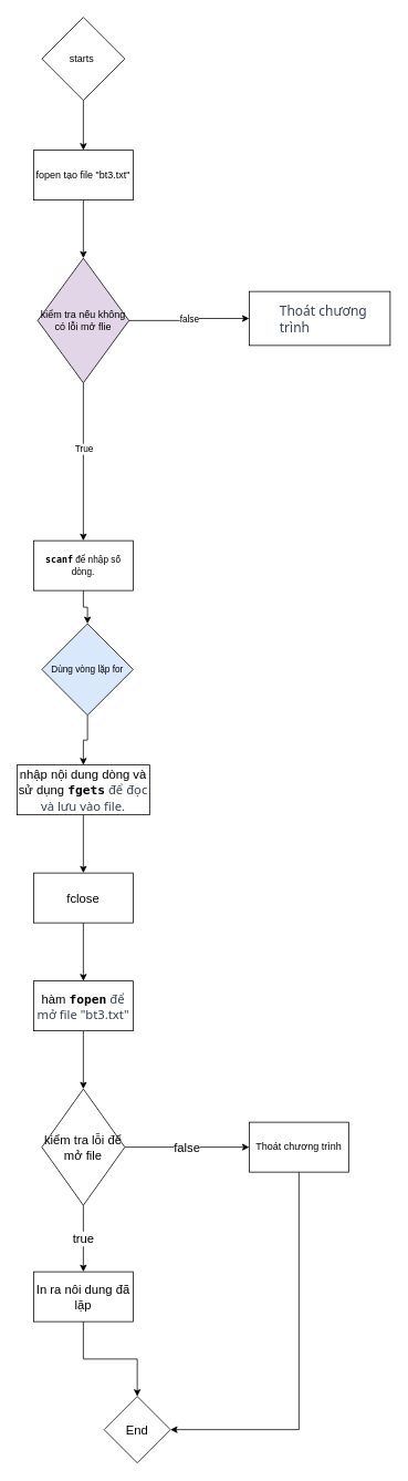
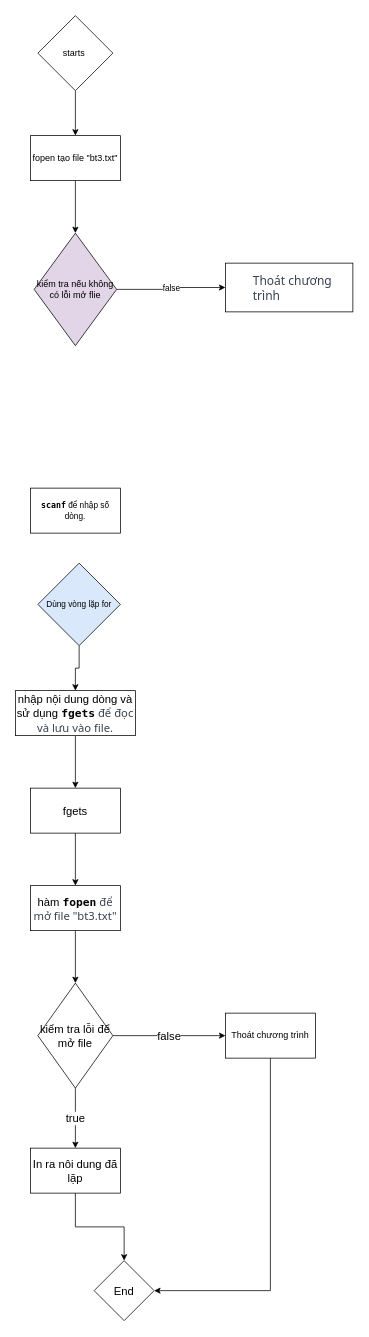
  <mxCell id="0" />
  <mxCell id="1" parent="0" />
  <mxCell id="2" style="edgeStyle=orthogonalEdgeStyle;rounded=0;orthogonalLoop=1;jettySize=auto;html=1;exitX=0.5;exitY=1;exitDx=0;exitDy=0;" edge="1" parent="1" source="3" target="5"><mxGeometry relative="1" as="geometry" /></mxCell>
  <mxCell id="3" value="starts&amp;nbsp;" style="rhombus;whiteSpace=wrap;html=1;" vertex="1" parent="1"><mxGeometry x="50" y="20" width="100" height="100" as="geometry" /></mxCell>
  <mxCell id="4" style="edgeStyle=orthogonalEdgeStyle;rounded=0;orthogonalLoop=1;jettySize=auto;html=1;exitX=0.5;exitY=1;exitDx=0;exitDy=0;entryX=0.5;entryY=0;entryDx=0;entryDy=0;" edge="1" parent="1" source="5" target="9"><mxGeometry relative="1" as="geometry" /></mxCell>
  <mxCell id="5" value="fopen tạo file &quot;bt3.txt&quot;" style="rounded=0;whiteSpace=wrap;html=1;" vertex="1" parent="1"><mxGeometry x="40" y="180" width="120" height="60" as="geometry" /></mxCell>
  <mxCell id="6" value="false" style="edgeStyle=orthogonalEdgeStyle;rounded=0;orthogonalLoop=1;jettySize=auto;html=1;exitX=1;exitY=0.5;exitDx=0;exitDy=0;" edge="1" parent="1" source="9" target="10"><mxGeometry relative="1" as="geometry" /></mxCell>
- <mxCell id="7" style="edgeStyle=orthogonalEdgeStyle;rounded=0;orthogonalLoop=1;jettySize=auto;html=1;entryX=0.5;entryY=0;entryDx=0;entryDy=0;" edge="1" parent="1" source="9" target="12"><mxGeometry relative="1" as="geometry" /></mxCell>
- <mxCell id="8" value="True" style="edgeLabel;html=1;align=center;verticalAlign=middle;resizable=0;points=[];" vertex="1" connectable="0" parent="7"><mxGeometry x="-0.168" relative="1" as="geometry"><mxPoint as="offset" /></mxGeometry></mxCell>
  <mxCell id="9" value="kiểm tra nếu không có lỗi mở flie" style="rhombus;whiteSpace=wrap;html=1;fillColor=#e1d5e7;" vertex="1" parent="1"><mxGeometry x="45" y="310" width="110" height="150" as="geometry" /></mxCell>
  <mxCell id="10" value="&lt;ul style=&quot;border: 0px solid rgb(217, 217, 227); box-sizing: border-box; --tw-border-spacing-x: 0; --tw-border-spacing-y: 0; --tw-translate-x: 0; --tw-translate-y: 0; --tw-rotate: 0; --tw-skew-x: 0; --tw-skew-y: 0; --tw-scale-x: 1; --tw-scale-y: 1; --tw-pan-x: ; --tw-pan-y: ; --tw-pinch-zoom: ; --tw-scroll-snap-strictness: proximity; --tw-gradient-from-position: ; --tw-gradient-via-position: ; --tw-gradient-to-position: ; --tw-ordinal: ; --tw-slashed-zero: ; --tw-numeric-figure: ; --tw-numeric-spacing: ; --tw-numeric-fraction: ; --tw-ring-inset: ; --tw-ring-offset-width: 0px; --tw-ring-offset-color: #fff; --tw-ring-color: rgba(69,89,164,0.5); --tw-ring-offset-shadow: 0 0 transparent; --tw-ring-shadow: 0 0 transparent; --tw-shadow: 0 0 transparent; --tw-shadow-colored: 0 0 transparent; --tw-blur: ; --tw-brightness: ; --tw-contrast: ; --tw-grayscale: ; --tw-hue-rotate: ; --tw-invert: ; --tw-saturate: ; --tw-sepia: ; --tw-drop-shadow: ; --tw-backdrop-blur: ; --tw-backdrop-brightness: ; --tw-backdrop-contrast: ; --tw-backdrop-grayscale: ; --tw-backdrop-hue-rotate: ; --tw-backdrop-invert: ; --tw-backdrop-opacity: ; --tw-backdrop-saturate: ; --tw-backdrop-sepia: ; list-style-position: initial; list-style-image: initial; margin: 0px 0px 0px 1rem; padding: 0px; display: flex; flex-direction: column; color: rgb(55, 65, 81); font-family: Söhne, ui-sans-serif, system-ui, -apple-system, &amp;quot;Segoe UI&amp;quot;, Roboto, Ubuntu, Cantarell, &amp;quot;Noto Sans&amp;quot;, sans-serif, &amp;quot;Helvetica Neue&amp;quot;, Arial, &amp;quot;Apple Color Emoji&amp;quot;, &amp;quot;Segoe UI Emoji&amp;quot;, &amp;quot;Segoe UI Symbol&amp;quot;, &amp;quot;Noto Color Emoji&amp;quot;; font-size: 16px; text-align: left;&quot;&gt;&lt;li style=&quot;border: 0px solid rgb(217, 217, 227); box-sizing: border-box; --tw-border-spacing-x: 0; --tw-border-spacing-y: 0; --tw-translate-x: 0; --tw-translate-y: 0; --tw-rotate: 0; --tw-skew-x: 0; --tw-skew-y: 0; --tw-scale-x: 1; --tw-scale-y: 1; --tw-pan-x: ; --tw-pan-y: ; --tw-pinch-zoom: ; --tw-scroll-snap-strictness: proximity; --tw-gradient-from-position: ; --tw-gradient-via-position: ; --tw-gradient-to-position: ; --tw-ordinal: ; --tw-slashed-zero: ; --tw-numeric-figure: ; --tw-numeric-spacing: ; --tw-numeric-fraction: ; --tw-ring-inset: ; --tw-ring-offset-width: 0px; --tw-ring-offset-color: #fff; --tw-ring-color: rgba(69,89,164,.5); --tw-ring-offset-shadow: 0 0 transparent; --tw-ring-shadow: 0 0 transparent; --tw-shadow: 0 0 transparent; --tw-shadow-colored: 0 0 transparent; --tw-blur: ; --tw-brightness: ; --tw-contrast: ; --tw-grayscale: ; --tw-hue-rotate: ; --tw-invert: ; --tw-saturate: ; --tw-sepia: ; --tw-drop-shadow: ; --tw-backdrop-blur: ; --tw-backdrop-brightness: ; --tw-backdrop-contrast: ; --tw-backdrop-grayscale: ; --tw-backdrop-hue-rotate: ; --tw-backdrop-invert: ; --tw-backdrop-opacity: ; --tw-backdrop-saturate: ; --tw-backdrop-sepia: ; margin: 0px; padding-left: 1.25rem; display: block; min-height: 28px;&quot;&gt;Thoát chương trình&lt;/li&gt;&lt;/ul&gt;" style="rounded=0;whiteSpace=wrap;html=1;" vertex="1" parent="1"><mxGeometry x="300" y="350" width="170" height="65" as="geometry" /></mxCell>
- <mxCell id="11" style="edgeStyle=orthogonalEdgeStyle;rounded=0;orthogonalLoop=1;jettySize=auto;html=1;exitX=0.5;exitY=1;exitDx=0;exitDy=0;entryX=0.5;entryY=0;entryDx=0;entryDy=0;fontSize=15;" edge="1" parent="1" source="12" target="14"><mxGeometry relative="1" as="geometry" /></mxCell>
  <mxCell id="12" value="&lt;font style=&quot;font-size: 11px;&quot;&gt;&lt;code style=&quot;border: 0px solid rgb(217, 217, 227); box-sizing: border-box; --tw-border-spacing-x: 0; --tw-border-spacing-y: 0; --tw-translate-x: 0; --tw-translate-y: 0; --tw-rotate: 0; --tw-skew-x: 0; --tw-skew-y: 0; --tw-scale-x: 1; --tw-scale-y: 1; --tw-pan-x: ; --tw-pan-y: ; --tw-pinch-zoom: ; --tw-scroll-snap-strictness: proximity; --tw-gradient-from-position: ; --tw-gradient-via-position: ; --tw-gradient-to-position: ; --tw-ordinal: ; --tw-slashed-zero: ; --tw-numeric-figure: ; --tw-numeric-spacing: ; --tw-numeric-fraction: ; --tw-ring-inset: ; --tw-ring-offset-width: 0px; --tw-ring-offset-color: #fff; --tw-ring-color: rgba(69,89,164,0.5); --tw-ring-offset-shadow: 0 0 transparent; --tw-ring-shadow: 0 0 transparent; --tw-shadow: 0 0 transparent; --tw-shadow-colored: 0 0 transparent; --tw-blur: ; --tw-brightness: ; --tw-contrast: ; --tw-grayscale: ; --tw-hue-rotate: ; --tw-invert: ; --tw-saturate: ; --tw-sepia: ; --tw-drop-shadow: ; --tw-backdrop-blur: ; --tw-backdrop-brightness: ; --tw-backdrop-contrast: ; --tw-backdrop-grayscale: ; --tw-backdrop-hue-rotate: ; --tw-backdrop-invert: ; --tw-backdrop-opacity: ; --tw-backdrop-saturate: ; --tw-backdrop-sepia: ; color: var(--tw-prose-code); font-weight: 600; text-align: left; font-family: &amp;quot;Söhne Mono&amp;quot;, Monaco, &amp;quot;Andale Mono&amp;quot;, &amp;quot;Ubuntu Mono&amp;quot;, monospace !important;&quot;&gt;scanf&lt;/code&gt; để nhập số dòng.&lt;/font&gt;" style="rounded=0;whiteSpace=wrap;html=1;" vertex="1" parent="1"><mxGeometry x="40" y="650" width="120" height="60" as="geometry" /></mxCell>
  <mxCell id="13" style="edgeStyle=orthogonalEdgeStyle;rounded=0;orthogonalLoop=1;jettySize=auto;html=1;exitX=0.5;exitY=1;exitDx=0;exitDy=0;entryX=0.5;entryY=0;entryDx=0;entryDy=0;fontSize=15;" edge="1" parent="1" source="14" target="16"><mxGeometry relative="1" as="geometry" /></mxCell>
  <mxCell id="14" value="Dùng vòng lặp for" style="rhombus;whiteSpace=wrap;html=1;fontSize=11;fillColor=#dae8fc;" vertex="1" parent="1"><mxGeometry x="50" y="750" width="110" height="110" as="geometry" /></mxCell>
  <mxCell id="15" style="edgeStyle=orthogonalEdgeStyle;rounded=0;orthogonalLoop=1;jettySize=auto;html=1;exitX=0.5;exitY=1;exitDx=0;exitDy=0;entryX=0.5;entryY=0;entryDx=0;entryDy=0;fontSize=15;" edge="1" parent="1" source="16" target="18"><mxGeometry relative="1" as="geometry" /></mxCell>
  <mxCell id="16" value="&lt;font style=&quot;font-size: 15px;&quot;&gt;nhập nội dung dòng và sử dụng &lt;code style=&quot;border: 0px solid rgb(217, 217, 227); box-sizing: border-box; --tw-border-spacing-x: 0; --tw-border-spacing-y: 0; --tw-translate-x: 0; --tw-translate-y: 0; --tw-rotate: 0; --tw-skew-x: 0; --tw-skew-y: 0; --tw-scale-x: 1; --tw-scale-y: 1; --tw-pan-x: ; --tw-pan-y: ; --tw-pinch-zoom: ; --tw-scroll-snap-strictness: proximity; --tw-gradient-from-position: ; --tw-gradient-via-position: ; --tw-gradient-to-position: ; --tw-ordinal: ; --tw-slashed-zero: ; --tw-numeric-figure: ; --tw-numeric-spacing: ; --tw-numeric-fraction: ; --tw-ring-inset: ; --tw-ring-offset-width: 0px; --tw-ring-offset-color: #fff; --tw-ring-color: rgba(69,89,164,0.5); --tw-ring-offset-shadow: 0 0 transparent; --tw-ring-shadow: 0 0 transparent; --tw-shadow: 0 0 transparent; --tw-shadow-colored: 0 0 transparent; --tw-blur: ; --tw-brightness: ; --tw-contrast: ; --tw-grayscale: ; --tw-hue-rotate: ; --tw-invert: ; --tw-saturate: ; --tw-sepia: ; --tw-drop-shadow: ; --tw-backdrop-blur: ; --tw-backdrop-brightness: ; --tw-backdrop-contrast: ; --tw-backdrop-grayscale: ; --tw-backdrop-hue-rotate: ; --tw-backdrop-invert: ; --tw-backdrop-opacity: ; --tw-backdrop-saturate: ; --tw-backdrop-sepia: ; color: var(--tw-prose-code); font-weight: 600; text-align: left; font-family: &amp;quot;Söhne Mono&amp;quot;, Monaco, &amp;quot;Andale Mono&amp;quot;, &amp;quot;Ubuntu Mono&amp;quot;, monospace !important;&quot;&gt;fgets&lt;/code&gt;&lt;span style=&quot;color: rgb(55, 65, 81); font-family: Söhne, ui-sans-serif, system-ui, -apple-system, &amp;quot;Segoe UI&amp;quot;, Roboto, Ubuntu, Cantarell, &amp;quot;Noto Sans&amp;quot;, sans-serif, &amp;quot;Helvetica Neue&amp;quot;, Arial, &amp;quot;Apple Color Emoji&amp;quot;, &amp;quot;Segoe UI Emoji&amp;quot;, &amp;quot;Segoe UI Symbol&amp;quot;, &amp;quot;Noto Color Emoji&amp;quot;; text-align: left;&quot;&gt; để đọc và lưu vào file.&lt;/span&gt;&lt;/font&gt;" style="rounded=0;whiteSpace=wrap;html=1;fontSize=11;" vertex="1" parent="1"><mxGeometry x="20" y="920" width="160" height="60" as="geometry" /></mxCell>
  <mxCell id="17" style="edgeStyle=orthogonalEdgeStyle;rounded=0;orthogonalLoop=1;jettySize=auto;html=1;exitX=0.5;exitY=1;exitDx=0;exitDy=0;entryX=0.5;entryY=0;entryDx=0;entryDy=0;fontSize=15;" edge="1" parent="1" source="18" target="20"><mxGeometry relative="1" as="geometry" /></mxCell>
- <mxCell id="18" value="fclose" style="rounded=0;whiteSpace=wrap;html=1;fontSize=15;" vertex="1" parent="1"><mxGeometry x="40" y="1050" width="120" height="60" as="geometry" /></mxCell>
+ <mxCell id="18" value="fgets" style="rounded=0;whiteSpace=wrap;html=1;fontSize=15;" vertex="1" parent="1"><mxGeometry x="40" y="1050" width="120" height="60" as="geometry" /></mxCell>
  <mxCell id="19" style="edgeStyle=orthogonalEdgeStyle;rounded=0;orthogonalLoop=1;jettySize=auto;html=1;exitX=0.5;exitY=1;exitDx=0;exitDy=0;entryX=0.5;entryY=0;entryDx=0;entryDy=0;fontSize=15;" edge="1" parent="1" source="20" target="23"><mxGeometry relative="1" as="geometry" /></mxCell>
  <mxCell id="20" value="&lt;font style=&quot;font-size: 15px;&quot;&gt;hàm &lt;code style=&quot;border: 0px solid rgb(217, 217, 227); box-sizing: border-box; --tw-border-spacing-x: 0; --tw-border-spacing-y: 0; --tw-translate-x: 0; --tw-translate-y: 0; --tw-rotate: 0; --tw-skew-x: 0; --tw-skew-y: 0; --tw-scale-x: 1; --tw-scale-y: 1; --tw-pan-x: ; --tw-pan-y: ; --tw-pinch-zoom: ; --tw-scroll-snap-strictness: proximity; --tw-gradient-from-position: ; --tw-gradient-via-position: ; --tw-gradient-to-position: ; --tw-ordinal: ; --tw-slashed-zero: ; --tw-numeric-figure: ; --tw-numeric-spacing: ; --tw-numeric-fraction: ; --tw-ring-inset: ; --tw-ring-offset-width: 0px; --tw-ring-offset-color: #fff; --tw-ring-color: rgba(69,89,164,0.5); --tw-ring-offset-shadow: 0 0 transparent; --tw-ring-shadow: 0 0 transparent; --tw-shadow: 0 0 transparent; --tw-shadow-colored: 0 0 transparent; --tw-blur: ; --tw-brightness: ; --tw-contrast: ; --tw-grayscale: ; --tw-hue-rotate: ; --tw-invert: ; --tw-saturate: ; --tw-sepia: ; --tw-drop-shadow: ; --tw-backdrop-blur: ; --tw-backdrop-brightness: ; --tw-backdrop-contrast: ; --tw-backdrop-grayscale: ; --tw-backdrop-hue-rotate: ; --tw-backdrop-invert: ; --tw-backdrop-opacity: ; --tw-backdrop-saturate: ; --tw-backdrop-sepia: ; color: var(--tw-prose-code); font-weight: 600; text-align: left; font-family: &amp;quot;Söhne Mono&amp;quot;, Monaco, &amp;quot;Andale Mono&amp;quot;, &amp;quot;Ubuntu Mono&amp;quot;, monospace !important;&quot;&gt;fopen&lt;/code&gt;&lt;span style=&quot;color: rgb(55, 65, 81); font-family: Söhne, ui-sans-serif, system-ui, -apple-system, &amp;quot;Segoe UI&amp;quot;, Roboto, Ubuntu, Cantarell, &amp;quot;Noto Sans&amp;quot;, sans-serif, &amp;quot;Helvetica Neue&amp;quot;, Arial, &amp;quot;Apple Color Emoji&amp;quot;, &amp;quot;Segoe UI Emoji&amp;quot;, &amp;quot;Segoe UI Symbol&amp;quot;, &amp;quot;Noto Color Emoji&amp;quot;; text-align: left;&quot;&gt; để mở file &quot;bt3.txt&quot;&lt;/span&gt;&lt;/font&gt;" style="rounded=0;whiteSpace=wrap;html=1;fontSize=15;" vertex="1" parent="1"><mxGeometry x="40" y="1180" width="120" height="60" as="geometry" /></mxCell>
  <mxCell id="21" value="false" style="edgeStyle=orthogonalEdgeStyle;rounded=0;orthogonalLoop=1;jettySize=auto;html=1;exitX=1;exitY=0.5;exitDx=0;exitDy=0;fontSize=15;" edge="1" parent="1" source="23"><mxGeometry relative="1" as="geometry"><mxPoint x="300" y="1380" as="targetPoint" /></mxGeometry></mxCell>
  <mxCell id="22" value="true" style="edgeStyle=orthogonalEdgeStyle;rounded=0;orthogonalLoop=1;jettySize=auto;html=1;exitX=0.5;exitY=1;exitDx=0;exitDy=0;entryX=0.5;entryY=0;entryDx=0;entryDy=0;fontSize=15;" edge="1" parent="1" source="23" target="25"><mxGeometry relative="1" as="geometry" /></mxCell>
  <mxCell id="23" value="kiểm tra lỗi để mở file" style="rhombus;whiteSpace=wrap;html=1;fontSize=15;" vertex="1" parent="1"><mxGeometry x="50" y="1310" width="100" height="140" as="geometry" /></mxCell>
  <mxCell id="24" style="edgeStyle=orthogonalEdgeStyle;rounded=0;orthogonalLoop=1;jettySize=auto;html=1;exitX=0.5;exitY=1;exitDx=0;exitDy=0;fontSize=15;" edge="1" parent="1" source="25" target="26"><mxGeometry relative="1" as="geometry" /></mxCell>
  <mxCell id="25" value="In ra nôi dung đã lặp" style="rounded=0;whiteSpace=wrap;html=1;fontSize=15;" vertex="1" parent="1"><mxGeometry x="40" y="1530" width="120" height="60" as="geometry" /></mxCell>
  <mxCell id="26" value="End" style="rhombus;whiteSpace=wrap;html=1;fontSize=15;" vertex="1" parent="1"><mxGeometry x="125" y="1680" width="80" height="80" as="geometry" /></mxCell>
  <mxCell id="27" style="edgeStyle=orthogonalEdgeStyle;rounded=0;orthogonalLoop=1;jettySize=auto;html=1;entryX=1;entryY=0.5;entryDx=0;entryDy=0;" edge="1" parent="1" source="28" target="26"><mxGeometry relative="1" as="geometry"><Array as="points"><mxPoint x="360" y="1720" /></Array></mxGeometry></mxCell>
  <mxCell id="28" value="Thoát chương trình" style="rounded=0;whiteSpace=wrap;html=1;" vertex="1" parent="1"><mxGeometry x="300" y="1350" width="120" height="60" as="geometry" /></mxCell>
